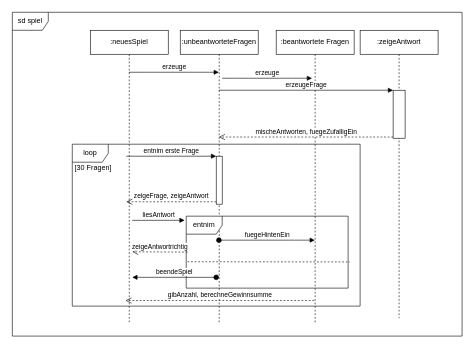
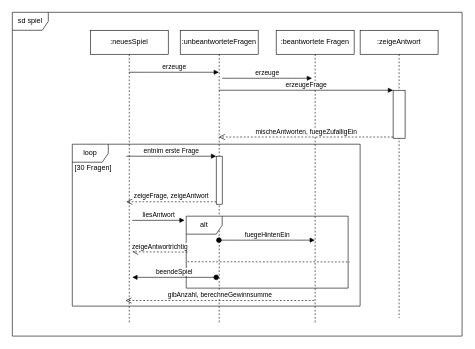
  <mxCell id="0" />
  <mxCell id="1" parent="0" />
  <mxCell id="2" value="sd spiel" style="shape=umlFrame;whiteSpace=wrap;html=1;" vertex="1" parent="1"><mxGeometry x="20" y="20" width="750" height="540" as="geometry" /></mxCell>
  <mxCell id="3" value=":neuesSpiel" style="shape=umlLifeline;perimeter=lifelinePerimeter;whiteSpace=wrap;html=1;container=1;collapsible=0;recursiveResize=0;outlineConnect=0;" vertex="1" parent="1"><mxGeometry x="150" y="50" width="130" height="490" as="geometry" /></mxCell>
  <mxCell id="4" value=":beantwortete Fragen" style="shape=umlLifeline;perimeter=lifelinePerimeter;whiteSpace=wrap;html=1;container=1;collapsible=0;recursiveResize=0;outlineConnect=0;" vertex="1" parent="1"><mxGeometry x="460" y="50" width="130" height="490" as="geometry" /></mxCell>
  <mxCell id="5" value=":zeigeAntwort" style="shape=umlLifeline;perimeter=lifelinePerimeter;whiteSpace=wrap;html=1;container=1;collapsible=0;recursiveResize=0;outlineConnect=0;" vertex="1" parent="1"><mxGeometry x="600" y="50" width="130" height="480" as="geometry" /></mxCell>
  <mxCell id="6" value="" style="html=1;points=[];perimeter=orthogonalPerimeter;labelBackgroundColor=#FFFFFF;" vertex="1" parent="5"><mxGeometry x="55" y="100" width="20" height="80" as="geometry" /></mxCell>
  <mxCell id="7" value="erzeugeFrage" style="html=1;verticalAlign=bottom;endArrow=block;entryX=0;entryY=0;" edge="1" target="6" parent="1" source="9"><mxGeometry relative="1" as="geometry"><mxPoint x="204.5" y="120" as="sourcePoint" /><Array as="points"><mxPoint x="480" y="150" /></Array></mxGeometry></mxCell>
  <mxCell id="8" value="mischeAntworten, fuegeZufalligEin" style="html=1;verticalAlign=bottom;endArrow=open;dashed=1;endSize=8;exitX=0;exitY=0.95;" edge="1" parent="1"><mxGeometry relative="1" as="geometry"><mxPoint x="364.5" y="228" as="targetPoint" /><mxPoint x="655" y="228" as="sourcePoint" /></mxGeometry></mxCell>
  <mxCell id="9" value=":unbeantworteteFragen" style="shape=umlLifeline;perimeter=lifelinePerimeter;whiteSpace=wrap;html=1;container=1;collapsible=0;recursiveResize=0;outlineConnect=0;" vertex="1" parent="1"><mxGeometry x="300" y="50" width="130" height="490" as="geometry" /></mxCell>
  <mxCell id="10" value="erzeuge" style="html=1;verticalAlign=bottom;endArrow=block;" edge="1" parent="1" source="3" target="9"><mxGeometry width="80" relative="1" as="geometry"><mxPoint x="380" y="190" as="sourcePoint" /><mxPoint x="360" y="190" as="targetPoint" /><Array as="points"><mxPoint x="250" y="120" /><mxPoint x="320" y="120" /><mxPoint x="350" y="120" /></Array></mxGeometry></mxCell>
  <mxCell id="11" value="erzeuge" style="html=1;verticalAlign=bottom;endArrow=block;" edge="1" parent="1"><mxGeometry width="80" relative="1" as="geometry"><mxPoint x="370" y="130" as="sourcePoint" /><mxPoint x="519.8" y="130" as="targetPoint" /><Array as="points"><mxPoint x="405.3" y="130" /><mxPoint x="475.3" y="130" /><mxPoint x="505.3" y="130" /></Array></mxGeometry></mxCell>
  <mxCell id="12" value="" style="html=1;points=[];perimeter=orthogonalPerimeter;labelBackgroundColor=#FFFFFF;" vertex="1" parent="1"><mxGeometry x="360" y="260" width="10" height="80" as="geometry" /></mxCell>
  <mxCell id="13" value="entnim erste Frage" style="html=1;verticalAlign=bottom;endArrow=block;entryX=0;entryY=0;" edge="1" target="12" parent="1"><mxGeometry relative="1" as="geometry"><mxPoint x="210" y="260" as="sourcePoint" /></mxGeometry></mxCell>
  <mxCell id="14" value="zeigeFrage, zeigeAntwort" style="html=1;verticalAlign=bottom;endArrow=open;dashed=1;endSize=8;exitX=0;exitY=0.95;" edge="1" source="12" parent="1"><mxGeometry relative="1" as="geometry"><mxPoint x="210" y="336" as="targetPoint" /></mxGeometry></mxCell>
  <mxCell id="15" value="fuegeHintenEin" style="html=1;verticalAlign=bottom;startArrow=oval;startFill=1;endArrow=block;startSize=8;" edge="1" parent="1" source="9" target="4"><mxGeometry width="60" relative="1" as="geometry"><mxPoint x="390" y="270" as="sourcePoint" /><mxPoint x="450" y="270" as="targetPoint" /><Array as="points"><mxPoint x="380" y="400" /><mxPoint x="500" y="400" /></Array></mxGeometry></mxCell>
  <mxCell id="16" value="loop" style="shape=umlFrame;whiteSpace=wrap;html=1;labelBackgroundColor=#FFFFFF;" vertex="1" parent="1"><mxGeometry x="120" y="240" width="480" height="270" as="geometry" /></mxCell>
- <mxCell id="17" value="entnim" style="shape=umlFrame;whiteSpace=wrap;html=1;labelBackgroundColor=#FFFFFF;" vertex="1" parent="1"><mxGeometry x="310" y="360" width="270" height="120" as="geometry" /></mxCell>
+ <mxCell id="17" value="alt" style="shape=umlFrame;whiteSpace=wrap;html=1;labelBackgroundColor=#FFFFFF;" vertex="1" parent="1"><mxGeometry x="310" y="360" width="270" height="120" as="geometry" /></mxCell>
  <mxCell id="18" value="" style="endArrow=none;dashed=1;html=1;entryX=1.012;entryY=0.636;entryDx=0;entryDy=0;entryPerimeter=0;" edge="1" parent="1" target="17"><mxGeometry width="50" height="50" relative="1" as="geometry"><mxPoint x="312" y="436" as="sourcePoint" /><mxPoint x="580" y="433" as="targetPoint" /><Array as="points" /></mxGeometry></mxCell>
  <mxCell id="19" value="liesAntwort" style="html=1;verticalAlign=bottom;endArrow=block;entryX=-0.01;entryY=0.057;entryDx=0;entryDy=0;entryPerimeter=0;" edge="1" parent="1" target="17"><mxGeometry width="80" relative="1" as="geometry"><mxPoint x="220" y="367" as="sourcePoint" /><mxPoint x="300" y="370" as="targetPoint" /></mxGeometry></mxCell>
  <mxCell id="20" value="beendeSpiel" style="html=1;verticalAlign=bottom;startArrow=oval;startFill=1;endArrow=block;startSize=8;" edge="1" parent="1"><mxGeometry width="60" relative="1" as="geometry"><mxPoint x="360" y="462" as="sourcePoint" /><mxPoint x="220" y="462" as="targetPoint" /><Array as="points"><mxPoint x="220" y="462" /></Array></mxGeometry></mxCell>
  <mxCell id="21" value="[30 Fragen]" style="text;html=1;strokeColor=none;fillColor=none;align=center;verticalAlign=middle;whiteSpace=wrap;rounded=0;labelBackgroundColor=#FFFFFF;" vertex="1" parent="1"><mxGeometry x="120" y="270" width="70" height="20" as="geometry" /></mxCell>
  <mxCell id="22" value="gibAnzahl, berechneGewinnsumme" style="html=1;verticalAlign=bottom;endArrow=open;dashed=1;endSize=8;" edge="1" parent="1"><mxGeometry relative="1" as="geometry"><mxPoint x="523.25" y="500.6" as="sourcePoint" /><mxPoint x="208.75" y="500.6" as="targetPoint" /></mxGeometry></mxCell>
  <mxCell id="23" value="zeigeAntwortrichtig" style="html=1;verticalAlign=bottom;endArrow=open;dashed=1;endSize=8;exitX=0.008;exitY=0.499;exitDx=0;exitDy=0;exitPerimeter=0;" edge="1" parent="1" source="17"><mxGeometry relative="1" as="geometry"><mxPoint x="300" y="419.5" as="sourcePoint" /><mxPoint x="220" y="419.5" as="targetPoint" /></mxGeometry></mxCell>
